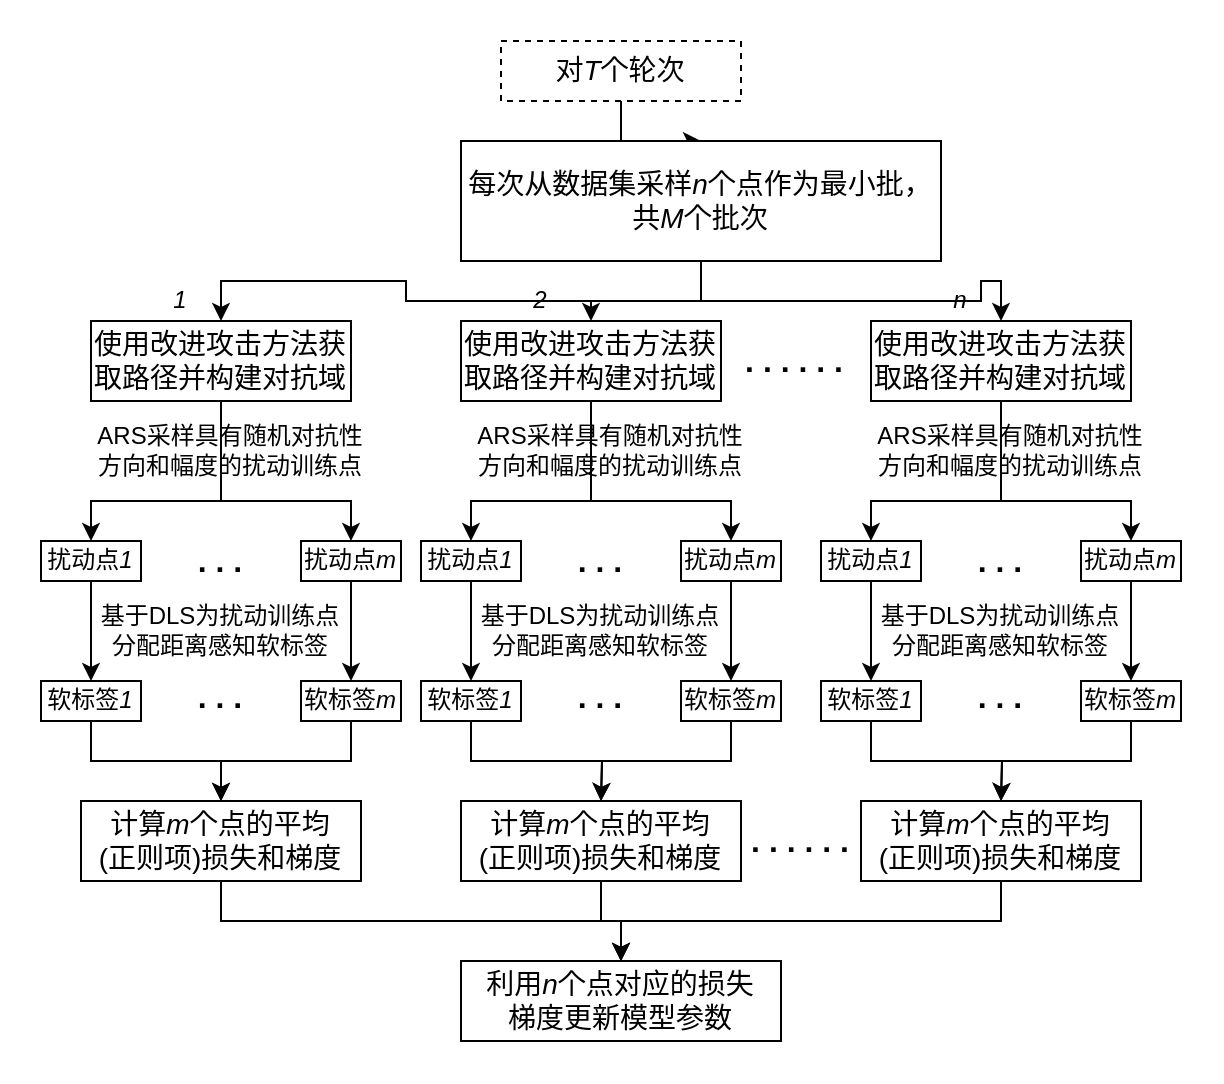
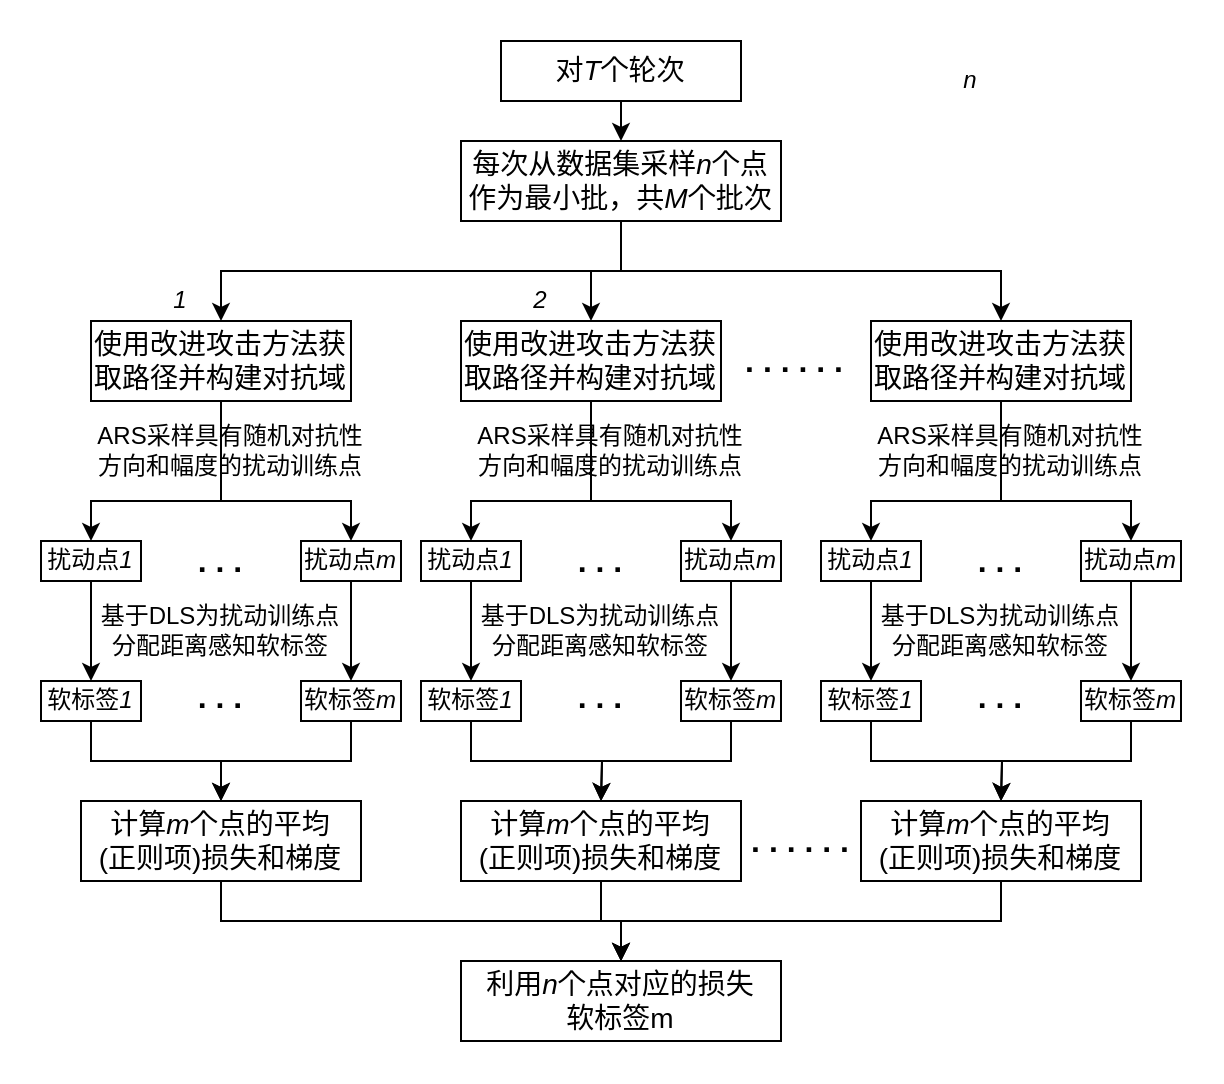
  <mxCell id="0" />
  <mxCell id="1" parent="0" />
  <mxCell id="2" style="edgeStyle=orthogonalEdgeStyle;rounded=0;orthogonalLoop=1;jettySize=auto;html=1;exitX=0.5;exitY=1;exitDx=0;exitDy=0;entryX=0.5;entryY=0;entryDx=0;entryDy=0;" parent="1" source="3" target="7" edge="1"><mxGeometry relative="1" as="geometry" /></mxCell>
- <mxCell id="3" value="&lt;font style=&quot;font-size: 14px;&quot;&gt;对&lt;i&gt;T&lt;/i&gt;个轮次&lt;/font&gt;" style="rounded=0;whiteSpace=wrap;html=1;dashed=1;" parent="1" vertex="1"><mxGeometry x="250" y="20" width="120" height="30" as="geometry" /></mxCell>
+ <mxCell id="3" value="&lt;font style=&quot;font-size: 14px;&quot;&gt;对&lt;i&gt;T&lt;/i&gt;个轮次&lt;/font&gt;" style="rounded=0;whiteSpace=wrap;html=1;" parent="1" vertex="1"><mxGeometry x="250" y="20" width="120" height="30" as="geometry" /></mxCell>
  <mxCell id="4" style="edgeStyle=orthogonalEdgeStyle;rounded=0;orthogonalLoop=1;jettySize=auto;html=1;exitX=0.5;exitY=1;exitDx=0;exitDy=0;" parent="1" source="7" target="10" edge="1"><mxGeometry relative="1" as="geometry" /></mxCell>
  <mxCell id="5" style="edgeStyle=orthogonalEdgeStyle;rounded=0;orthogonalLoop=1;jettySize=auto;html=1;exitX=0.5;exitY=1;exitDx=0;exitDy=0;entryX=0.5;entryY=0;entryDx=0;entryDy=0;" parent="1" source="7" target="58" edge="1"><mxGeometry relative="1" as="geometry"><mxPoint x="295" y="160" as="targetPoint" /></mxGeometry></mxCell>
  <mxCell id="6" style="edgeStyle=orthogonalEdgeStyle;rounded=0;orthogonalLoop=1;jettySize=auto;html=1;exitX=0.5;exitY=1;exitDx=0;exitDy=0;entryX=0.5;entryY=0;entryDx=0;entryDy=0;" parent="1" source="7" target="59" edge="1"><mxGeometry relative="1" as="geometry"><mxPoint x="500" y="160" as="targetPoint" /></mxGeometry></mxCell>
- <mxCell id="7" value="&lt;font style=&quot;font-size: 14px;&quot;&gt;每次从数据集采样&lt;i&gt;n&lt;/i&gt;个点作为最小批，共&lt;i&gt;M&lt;/i&gt;个批次&lt;br&gt;&lt;/font&gt;" style="rounded=0;whiteSpace=wrap;html=1;" parent="1" vertex="1"><mxGeometry x="230" y="70" width="240" height="60" as="geometry" /></mxCell>
+ <mxCell id="7" value="&lt;font style=&quot;font-size: 14px;&quot;&gt;每次从数据集采样&lt;i&gt;n&lt;/i&gt;个点作为最小批，共&lt;i&gt;M&lt;/i&gt;个批次&lt;br&gt;&lt;/font&gt;" style="rounded=0;whiteSpace=wrap;html=1;" parent="1" vertex="1"><mxGeometry x="230" y="70" width="160" height="40" as="geometry" /></mxCell>
  <mxCell id="8" style="edgeStyle=orthogonalEdgeStyle;rounded=0;orthogonalLoop=1;jettySize=auto;html=1;exitX=0.5;exitY=1;exitDx=0;exitDy=0;entryX=0.5;entryY=0;entryDx=0;entryDy=0;" parent="1" source="10" target="20" edge="1"><mxGeometry relative="1" as="geometry"><Array as="points"><mxPoint x="110" y="250" /><mxPoint x="45" y="250" /></Array></mxGeometry></mxCell>
  <mxCell id="9" style="edgeStyle=orthogonalEdgeStyle;rounded=0;orthogonalLoop=1;jettySize=auto;html=1;exitX=0.5;exitY=1;exitDx=0;exitDy=0;entryX=0.5;entryY=0;entryDx=0;entryDy=0;" parent="1" source="10" target="22" edge="1"><mxGeometry relative="1" as="geometry"><Array as="points"><mxPoint x="110" y="250" /><mxPoint x="175" y="250" /></Array></mxGeometry></mxCell>
  <mxCell id="10" value="&lt;font style=&quot;font-size: 14px;&quot;&gt;使用改进攻击方法获取路径并构建对抗域&lt;br&gt;&lt;/font&gt;" style="rounded=0;whiteSpace=wrap;html=1;" parent="1" vertex="1"><mxGeometry x="45" y="160" width="130" height="40" as="geometry" /></mxCell>
  <mxCell id="11" style="edgeStyle=orthogonalEdgeStyle;rounded=0;orthogonalLoop=1;jettySize=auto;html=1;exitX=0.5;exitY=1;exitDx=0;exitDy=0;entryX=0.5;entryY=0;entryDx=0;entryDy=0;" parent="1" target="35" edge="1"><mxGeometry relative="1" as="geometry"><Array as="points"><mxPoint x="295" y="250" /><mxPoint x="235" y="250" /></Array><mxPoint x="295" y="200" as="sourcePoint" /></mxGeometry></mxCell>
  <mxCell id="12" style="edgeStyle=orthogonalEdgeStyle;rounded=0;orthogonalLoop=1;jettySize=auto;html=1;exitX=0.5;exitY=1;exitDx=0;exitDy=0;" parent="1" target="37" edge="1"><mxGeometry relative="1" as="geometry"><Array as="points"><mxPoint x="295" y="250" /><mxPoint x="365" y="250" /></Array><mxPoint x="295" y="200" as="sourcePoint" /></mxGeometry></mxCell>
  <mxCell id="13" style="edgeStyle=orthogonalEdgeStyle;rounded=0;orthogonalLoop=1;jettySize=auto;html=1;exitX=0.5;exitY=1;exitDx=0;exitDy=0;" parent="1" target="47" edge="1"><mxGeometry relative="1" as="geometry"><Array as="points"><mxPoint x="500" y="250" /><mxPoint x="435" y="250" /></Array><mxPoint x="500" y="200" as="sourcePoint" /></mxGeometry></mxCell>
  <mxCell id="14" style="edgeStyle=orthogonalEdgeStyle;rounded=0;orthogonalLoop=1;jettySize=auto;html=1;exitX=0.5;exitY=1;exitDx=0;exitDy=0;" parent="1" target="49" edge="1"><mxGeometry relative="1" as="geometry"><Array as="points"><mxPoint x="500" y="250" /><mxPoint x="565" y="250" /></Array><mxPoint x="500" y="200" as="sourcePoint" /></mxGeometry></mxCell>
  <mxCell id="15" value="&lt;i&gt;1&lt;/i&gt;" style="text;html=1;strokeColor=none;fillColor=none;align=center;verticalAlign=middle;whiteSpace=wrap;rounded=0;" parent="1" vertex="1"><mxGeometry x="80" y="140" width="20" height="20" as="geometry" /></mxCell>
  <mxCell id="16" value="&lt;i&gt;2&lt;/i&gt;" style="text;html=1;strokeColor=none;fillColor=none;align=center;verticalAlign=middle;whiteSpace=wrap;rounded=0;" parent="1" vertex="1"><mxGeometry x="260" y="140" width="20" height="20" as="geometry" /></mxCell>
- <mxCell id="17" value="&lt;i&gt;n&lt;/i&gt;" style="text;html=1;strokeColor=none;fillColor=none;align=center;verticalAlign=middle;whiteSpace=wrap;rounded=0;" parent="1" vertex="1"><mxGeometry x="470" y="140" width="20" height="20" as="geometry" /></mxCell>
+ <mxCell id="17" value="&lt;i&gt;n&lt;/i&gt;" style="text;html=1;strokeColor=none;fillColor=none;align=center;verticalAlign=middle;whiteSpace=wrap;rounded=0;" parent="1" vertex="1"><mxGeometry x="475" y="30" width="20" height="20" as="geometry" /></mxCell>
  <mxCell id="18" value="&lt;font size=&quot;1&quot; style=&quot;&quot;&gt;&lt;b style=&quot;font-size: 16px;&quot;&gt;. . . . . .&lt;/b&gt;&lt;/font&gt;" style="text;html=1;strokeColor=none;fillColor=none;align=center;verticalAlign=middle;whiteSpace=wrap;rounded=0;" parent="1" vertex="1"><mxGeometry x="362" y="172.5" width="70" height="15" as="geometry" /></mxCell>
  <mxCell id="19" style="edgeStyle=orthogonalEdgeStyle;rounded=0;orthogonalLoop=1;jettySize=auto;html=1;exitX=0.5;exitY=1;exitDx=0;exitDy=0;entryX=0.5;entryY=0;entryDx=0;entryDy=0;" parent="1" source="20" target="26" edge="1"><mxGeometry relative="1" as="geometry" /></mxCell>
  <mxCell id="20" value="&lt;font style=&quot;font-size: 12px;&quot;&gt;扰动点&lt;i&gt;1&lt;/i&gt;&lt;/font&gt;" style="rounded=0;whiteSpace=wrap;html=1;" parent="1" vertex="1"><mxGeometry x="20" y="270" width="50" height="20" as="geometry" /></mxCell>
  <mxCell id="21" style="edgeStyle=orthogonalEdgeStyle;rounded=0;orthogonalLoop=1;jettySize=auto;html=1;exitX=0.5;exitY=1;exitDx=0;exitDy=0;entryX=0.5;entryY=0;entryDx=0;entryDy=0;" parent="1" source="22" target="28" edge="1"><mxGeometry relative="1" as="geometry" /></mxCell>
  <mxCell id="22" value="&lt;font style=&quot;font-size: 12px;&quot;&gt;扰动点&lt;i&gt;m&lt;/i&gt;&lt;/font&gt;" style="rounded=0;whiteSpace=wrap;html=1;" parent="1" vertex="1"><mxGeometry x="150" y="270" width="50" height="20" as="geometry" /></mxCell>
  <mxCell id="23" value="ARS采样具有随机对抗性方向和幅度的扰动训练点" style="text;html=1;strokeColor=none;fillColor=none;align=center;verticalAlign=middle;whiteSpace=wrap;rounded=0;" parent="1" vertex="1"><mxGeometry x="45" y="210" width="140" height="30" as="geometry" /></mxCell>
  <mxCell id="24" value="&lt;font size=&quot;1&quot; style=&quot;&quot;&gt;&lt;b style=&quot;font-size: 16px;&quot;&gt;. . .&lt;/b&gt;&lt;/font&gt;" style="text;html=1;strokeColor=none;fillColor=none;align=center;verticalAlign=middle;whiteSpace=wrap;rounded=0;" parent="1" vertex="1"><mxGeometry x="90" y="272.5" width="40" height="15" as="geometry" /></mxCell>
  <mxCell id="25" style="edgeStyle=orthogonalEdgeStyle;rounded=0;orthogonalLoop=1;jettySize=auto;html=1;exitX=0.5;exitY=1;exitDx=0;exitDy=0;" parent="1" source="26" target="32" edge="1"><mxGeometry relative="1" as="geometry" /></mxCell>
  <mxCell id="26" value="&lt;font style=&quot;font-size: 12px;&quot;&gt;软标签&lt;i&gt;1&lt;/i&gt;&lt;/font&gt;" style="rounded=0;whiteSpace=wrap;html=1;" parent="1" vertex="1"><mxGeometry x="20" y="340" width="50" height="20" as="geometry" /></mxCell>
  <mxCell id="27" style="edgeStyle=orthogonalEdgeStyle;rounded=0;orthogonalLoop=1;jettySize=auto;html=1;exitX=0.5;exitY=1;exitDx=0;exitDy=0;" parent="1" source="28" target="32" edge="1"><mxGeometry relative="1" as="geometry" /></mxCell>
  <mxCell id="28" value="&lt;font style=&quot;font-size: 12px;&quot;&gt;软标签&lt;i&gt;m&lt;/i&gt;&lt;br&gt;&lt;/font&gt;" style="rounded=0;whiteSpace=wrap;html=1;" parent="1" vertex="1"><mxGeometry x="150" y="340" width="50" height="20" as="geometry" /></mxCell>
  <mxCell id="29" value="&lt;font size=&quot;1&quot; style=&quot;&quot;&gt;&lt;b style=&quot;font-size: 16px;&quot;&gt;. . .&lt;/b&gt;&lt;/font&gt;" style="text;html=1;strokeColor=none;fillColor=none;align=center;verticalAlign=middle;whiteSpace=wrap;rounded=0;" parent="1" vertex="1"><mxGeometry x="90" y="340" width="40" height="15" as="geometry" /></mxCell>
  <mxCell id="30" value="基于DLS为扰动训练点分配距离感知软标签" style="text;html=1;strokeColor=none;fillColor=none;align=center;verticalAlign=middle;whiteSpace=wrap;rounded=0;" parent="1" vertex="1"><mxGeometry x="45" y="300" width="130" height="30" as="geometry" /></mxCell>
  <mxCell id="31" style="edgeStyle=orthogonalEdgeStyle;rounded=0;orthogonalLoop=1;jettySize=auto;html=1;exitX=0.5;exitY=1;exitDx=0;exitDy=0;entryX=0.5;entryY=0;entryDx=0;entryDy=0;" parent="1" source="32" target="33" edge="1"><mxGeometry relative="1" as="geometry" /></mxCell>
  <mxCell id="32" value="&lt;font style=&quot;font-size: 14px;&quot;&gt;计算&lt;i&gt;m&lt;/i&gt;个点的平均&lt;br&gt;(正则项)损失和梯度&lt;br&gt;&lt;/font&gt;" style="rounded=0;whiteSpace=wrap;html=1;" parent="1" vertex="1"><mxGeometry x="40" y="400" width="140" height="40" as="geometry" /></mxCell>
- <mxCell id="33" value="&lt;font style=&quot;font-size: 14px;&quot;&gt;利用&lt;i&gt;n&lt;/i&gt;个点对应的损失&lt;br&gt;梯度更新模型参数&lt;br&gt;&lt;/font&gt;" style="rounded=0;whiteSpace=wrap;html=1;" parent="1" vertex="1"><mxGeometry x="230" y="480" width="160" height="40" as="geometry" /></mxCell>
+ <mxCell id="33" value="&lt;font style=&quot;font-size: 14px;&quot;&gt;利用&lt;i&gt;n&lt;/i&gt;个点对应的损失&lt;br&gt;软标签m&lt;br&gt;&lt;/font&gt;" style="rounded=0;whiteSpace=wrap;html=1;" parent="1" vertex="1"><mxGeometry x="230" y="480" width="160" height="40" as="geometry" /></mxCell>
  <mxCell id="34" style="edgeStyle=orthogonalEdgeStyle;rounded=0;orthogonalLoop=1;jettySize=auto;html=1;exitX=0.5;exitY=1;exitDx=0;exitDy=0;entryX=0.5;entryY=0;entryDx=0;entryDy=0;" parent="1" source="35" target="41" edge="1"><mxGeometry relative="1" as="geometry" /></mxCell>
  <mxCell id="35" value="&lt;font style=&quot;font-size: 12px;&quot;&gt;扰动点&lt;i&gt;1&lt;/i&gt;&lt;/font&gt;" style="rounded=0;whiteSpace=wrap;html=1;" parent="1" vertex="1"><mxGeometry x="210" y="270" width="50" height="20" as="geometry" /></mxCell>
  <mxCell id="36" style="edgeStyle=orthogonalEdgeStyle;rounded=0;orthogonalLoop=1;jettySize=auto;html=1;exitX=0.5;exitY=1;exitDx=0;exitDy=0;entryX=0.5;entryY=0;entryDx=0;entryDy=0;" parent="1" source="37" target="43" edge="1"><mxGeometry relative="1" as="geometry" /></mxCell>
  <mxCell id="37" value="&lt;font style=&quot;font-size: 12px;&quot;&gt;扰动点&lt;i&gt;m&lt;/i&gt;&lt;/font&gt;" style="rounded=0;whiteSpace=wrap;html=1;" parent="1" vertex="1"><mxGeometry x="340" y="270" width="50" height="20" as="geometry" /></mxCell>
  <mxCell id="38" value="ARS采样具有随机对抗性方向和幅度的扰动训练点" style="text;html=1;strokeColor=none;fillColor=none;align=center;verticalAlign=middle;whiteSpace=wrap;rounded=0;" parent="1" vertex="1"><mxGeometry x="235" y="210" width="140" height="30" as="geometry" /></mxCell>
  <mxCell id="39" value="&lt;font size=&quot;1&quot; style=&quot;&quot;&gt;&lt;b style=&quot;font-size: 16px;&quot;&gt;. . .&lt;/b&gt;&lt;/font&gt;" style="text;html=1;strokeColor=none;fillColor=none;align=center;verticalAlign=middle;whiteSpace=wrap;rounded=0;" parent="1" vertex="1"><mxGeometry x="280" y="272.5" width="40" height="15" as="geometry" /></mxCell>
  <mxCell id="40" style="edgeStyle=orthogonalEdgeStyle;rounded=0;orthogonalLoop=1;jettySize=auto;html=1;exitX=0.5;exitY=1;exitDx=0;exitDy=0;" parent="1" source="41" edge="1"><mxGeometry relative="1" as="geometry"><mxPoint x="300" y="400" as="targetPoint" /></mxGeometry></mxCell>
  <mxCell id="41" value="&lt;font style=&quot;font-size: 12px;&quot;&gt;软标签&lt;i&gt;1&lt;/i&gt;&lt;/font&gt;" style="rounded=0;whiteSpace=wrap;html=1;" parent="1" vertex="1"><mxGeometry x="210" y="340" width="50" height="20" as="geometry" /></mxCell>
  <mxCell id="42" style="edgeStyle=orthogonalEdgeStyle;rounded=0;orthogonalLoop=1;jettySize=auto;html=1;exitX=0.5;exitY=1;exitDx=0;exitDy=0;" parent="1" source="43" edge="1"><mxGeometry relative="1" as="geometry"><mxPoint x="300" y="400" as="targetPoint" /></mxGeometry></mxCell>
  <mxCell id="43" value="&lt;font style=&quot;font-size: 12px;&quot;&gt;软标签&lt;i&gt;m&lt;/i&gt;&lt;br&gt;&lt;/font&gt;" style="rounded=0;whiteSpace=wrap;html=1;" parent="1" vertex="1"><mxGeometry x="340" y="340" width="50" height="20" as="geometry" /></mxCell>
  <mxCell id="44" value="&lt;font size=&quot;1&quot; style=&quot;&quot;&gt;&lt;b style=&quot;font-size: 16px;&quot;&gt;. . .&lt;/b&gt;&lt;/font&gt;" style="text;html=1;strokeColor=none;fillColor=none;align=center;verticalAlign=middle;whiteSpace=wrap;rounded=0;" parent="1" vertex="1"><mxGeometry x="280" y="340" width="40" height="15" as="geometry" /></mxCell>
  <mxCell id="45" value="基于DLS为扰动训练点分配距离感知软标签" style="text;html=1;strokeColor=none;fillColor=none;align=center;verticalAlign=middle;whiteSpace=wrap;rounded=0;" parent="1" vertex="1"><mxGeometry x="235" y="300" width="130" height="30" as="geometry" /></mxCell>
  <mxCell id="46" style="edgeStyle=orthogonalEdgeStyle;rounded=0;orthogonalLoop=1;jettySize=auto;html=1;exitX=0.5;exitY=1;exitDx=0;exitDy=0;entryX=0.5;entryY=0;entryDx=0;entryDy=0;" parent="1" source="47" target="53" edge="1"><mxGeometry relative="1" as="geometry" /></mxCell>
  <mxCell id="47" value="&lt;font style=&quot;font-size: 12px;&quot;&gt;扰动点&lt;i&gt;1&lt;/i&gt;&lt;/font&gt;" style="rounded=0;whiteSpace=wrap;html=1;" parent="1" vertex="1"><mxGeometry x="410" y="270" width="50" height="20" as="geometry" /></mxCell>
  <mxCell id="48" style="edgeStyle=orthogonalEdgeStyle;rounded=0;orthogonalLoop=1;jettySize=auto;html=1;exitX=0.5;exitY=1;exitDx=0;exitDy=0;entryX=0.5;entryY=0;entryDx=0;entryDy=0;" parent="1" source="49" target="55" edge="1"><mxGeometry relative="1" as="geometry" /></mxCell>
  <mxCell id="49" value="&lt;font style=&quot;font-size: 12px;&quot;&gt;扰动点&lt;i&gt;m&lt;/i&gt;&lt;/font&gt;" style="rounded=0;whiteSpace=wrap;html=1;" parent="1" vertex="1"><mxGeometry x="540" y="270" width="50" height="20" as="geometry" /></mxCell>
  <mxCell id="50" value="ARS采样具有随机对抗性方向和幅度的扰动训练点" style="text;html=1;strokeColor=none;fillColor=none;align=center;verticalAlign=middle;whiteSpace=wrap;rounded=0;" parent="1" vertex="1"><mxGeometry x="435" y="210" width="140" height="30" as="geometry" /></mxCell>
  <mxCell id="51" value="&lt;font size=&quot;1&quot; style=&quot;&quot;&gt;&lt;b style=&quot;font-size: 16px;&quot;&gt;. . .&lt;/b&gt;&lt;/font&gt;" style="text;html=1;strokeColor=none;fillColor=none;align=center;verticalAlign=middle;whiteSpace=wrap;rounded=0;" parent="1" vertex="1"><mxGeometry x="480" y="272.5" width="40" height="15" as="geometry" /></mxCell>
  <mxCell id="52" style="edgeStyle=orthogonalEdgeStyle;rounded=0;orthogonalLoop=1;jettySize=auto;html=1;exitX=0.5;exitY=1;exitDx=0;exitDy=0;" parent="1" source="53" edge="1"><mxGeometry relative="1" as="geometry"><mxPoint x="500" y="400" as="targetPoint" /></mxGeometry></mxCell>
  <mxCell id="53" value="&lt;font style=&quot;font-size: 12px;&quot;&gt;软标签&lt;i&gt;1&lt;/i&gt;&lt;/font&gt;" style="rounded=0;whiteSpace=wrap;html=1;" parent="1" vertex="1"><mxGeometry x="410" y="340" width="50" height="20" as="geometry" /></mxCell>
  <mxCell id="54" style="edgeStyle=orthogonalEdgeStyle;rounded=0;orthogonalLoop=1;jettySize=auto;html=1;exitX=0.5;exitY=1;exitDx=0;exitDy=0;" parent="1" source="55" edge="1"><mxGeometry relative="1" as="geometry"><mxPoint x="500" y="400" as="targetPoint" /></mxGeometry></mxCell>
  <mxCell id="55" value="&lt;font style=&quot;font-size: 12px;&quot;&gt;软标签&lt;i&gt;m&lt;/i&gt;&lt;br&gt;&lt;/font&gt;" style="rounded=0;whiteSpace=wrap;html=1;" parent="1" vertex="1"><mxGeometry x="540" y="340" width="50" height="20" as="geometry" /></mxCell>
  <mxCell id="56" value="&lt;font size=&quot;1&quot; style=&quot;&quot;&gt;&lt;b style=&quot;font-size: 16px;&quot;&gt;. . .&lt;/b&gt;&lt;/font&gt;" style="text;html=1;strokeColor=none;fillColor=none;align=center;verticalAlign=middle;whiteSpace=wrap;rounded=0;" parent="1" vertex="1"><mxGeometry x="480" y="340" width="40" height="15" as="geometry" /></mxCell>
  <mxCell id="57" value="基于DLS为扰动训练点分配距离感知软标签" style="text;html=1;strokeColor=none;fillColor=none;align=center;verticalAlign=middle;whiteSpace=wrap;rounded=0;" parent="1" vertex="1"><mxGeometry x="435" y="300" width="130" height="30" as="geometry" /></mxCell>
  <mxCell id="58" value="&lt;font style=&quot;font-size: 14px;&quot;&gt;使用改进攻击方法获取路径并构建对抗域&lt;br&gt;&lt;/font&gt;" style="rounded=0;whiteSpace=wrap;html=1;" parent="1" vertex="1"><mxGeometry x="230" y="160" width="130" height="40" as="geometry" /></mxCell>
  <mxCell id="59" value="&lt;font style=&quot;font-size: 14px;&quot;&gt;使用改进攻击方法获取路径并构建对抗域&lt;br&gt;&lt;/font&gt;" style="rounded=0;whiteSpace=wrap;html=1;" parent="1" vertex="1"><mxGeometry x="435" y="160" width="130" height="40" as="geometry" /></mxCell>
  <mxCell id="60" style="edgeStyle=orthogonalEdgeStyle;rounded=0;orthogonalLoop=1;jettySize=auto;html=1;exitX=0.5;exitY=1;exitDx=0;exitDy=0;entryX=0.5;entryY=0;entryDx=0;entryDy=0;" parent="1" source="61" target="33" edge="1"><mxGeometry relative="1" as="geometry" /></mxCell>
  <mxCell id="61" value="&lt;font style=&quot;font-size: 14px;&quot;&gt;计算&lt;i&gt;m&lt;/i&gt;个点的平均&lt;br&gt;(正则项)损失和梯度&lt;br&gt;&lt;/font&gt;" style="rounded=0;whiteSpace=wrap;html=1;" parent="1" vertex="1"><mxGeometry x="230" y="400" width="140" height="40" as="geometry" /></mxCell>
  <mxCell id="62" style="edgeStyle=orthogonalEdgeStyle;rounded=0;orthogonalLoop=1;jettySize=auto;html=1;exitX=0.5;exitY=1;exitDx=0;exitDy=0;entryX=0.5;entryY=0;entryDx=0;entryDy=0;" parent="1" source="63" target="33" edge="1"><mxGeometry relative="1" as="geometry" /></mxCell>
  <mxCell id="63" value="&lt;font style=&quot;font-size: 14px;&quot;&gt;计算&lt;i&gt;m&lt;/i&gt;个点的平均&lt;br&gt;(正则项)损失和梯度&lt;br&gt;&lt;/font&gt;" style="rounded=0;whiteSpace=wrap;html=1;" parent="1" vertex="1"><mxGeometry x="430" y="400" width="140" height="40" as="geometry" /></mxCell>
  <mxCell id="64" value="&lt;font size=&quot;1&quot; style=&quot;&quot;&gt;&lt;b style=&quot;font-size: 16px;&quot;&gt;. . . . . .&lt;/b&gt;&lt;/font&gt;" style="text;html=1;strokeColor=none;fillColor=none;align=center;verticalAlign=middle;whiteSpace=wrap;rounded=0;" parent="1" vertex="1"><mxGeometry x="365" y="412.5" width="70" height="15" as="geometry" /></mxCell>
